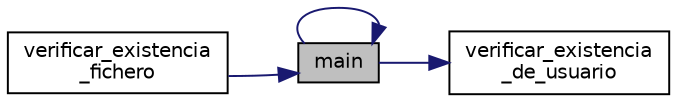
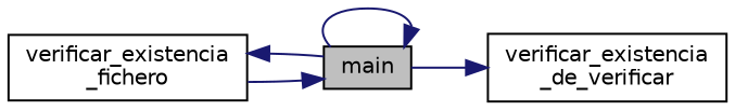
  digraph {
    rankdir=RL
    node [color=black fillcolor=white fontname=Helvetica fontsize=10 shape=record style=filled]
    edge [color=midnightblue dir=back fontname=Helvetica fontsize=10 labelfontname=Helvetica labelfontsize=10 style=solid]
    n1 [fillcolor=grey75 fontcolor=black height=0.2 label=main width=0.4]
    n2 [height=0.2 label="verificar_existencia\l_fichero" width=0.4]
-   n3 [height=0.2 label="verificar_existencia\l_de_usuario" width=0.4]
+   n3 [height=0.2 label="verificar_existencia\l_de_verificar" width=0.4]
    n1 -> n1
    n1 -> n2
+   n2 -> n1
    n3 -> n1
  }
